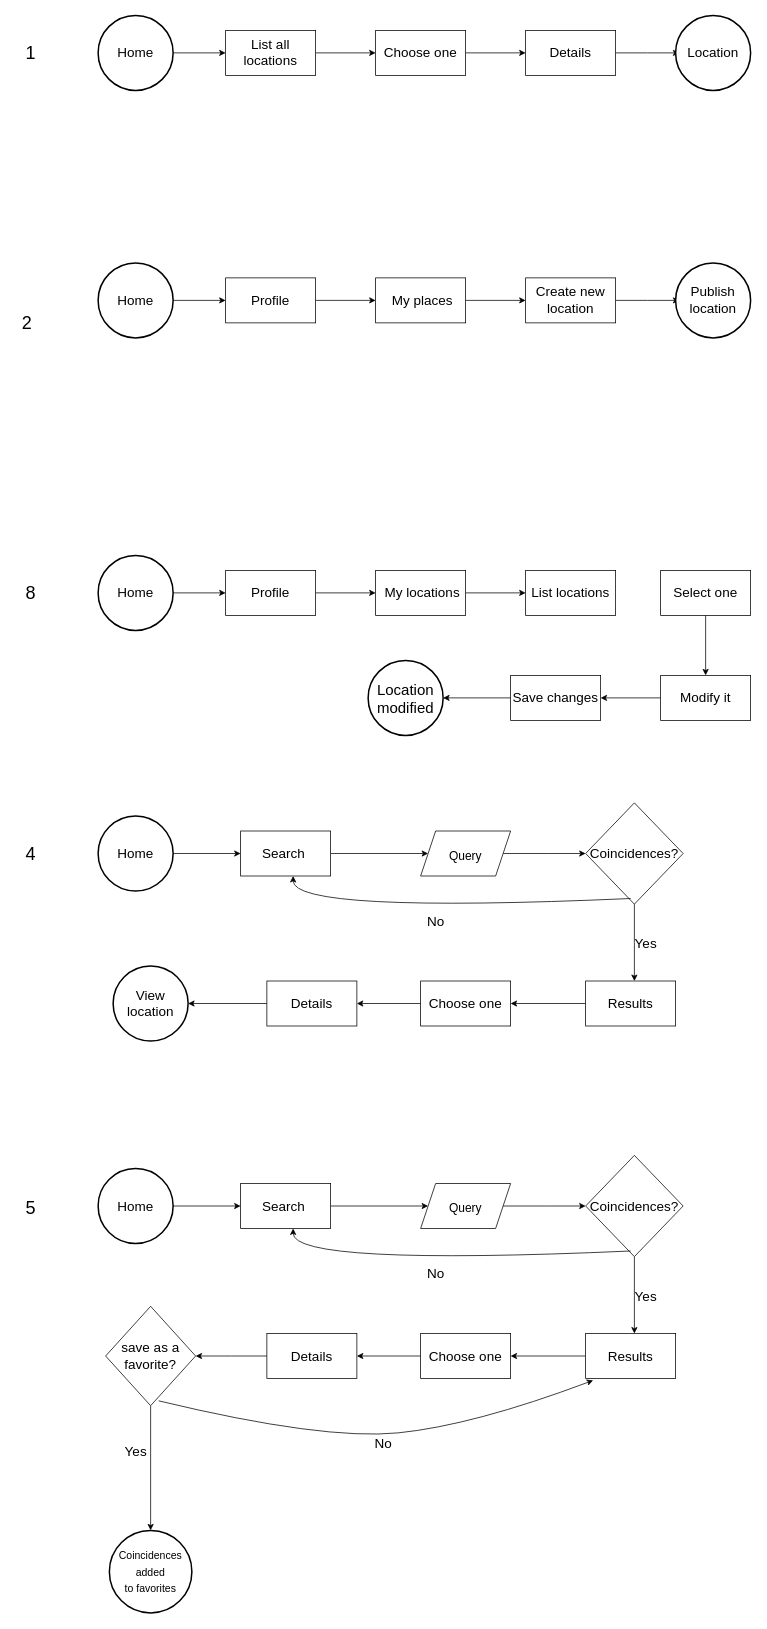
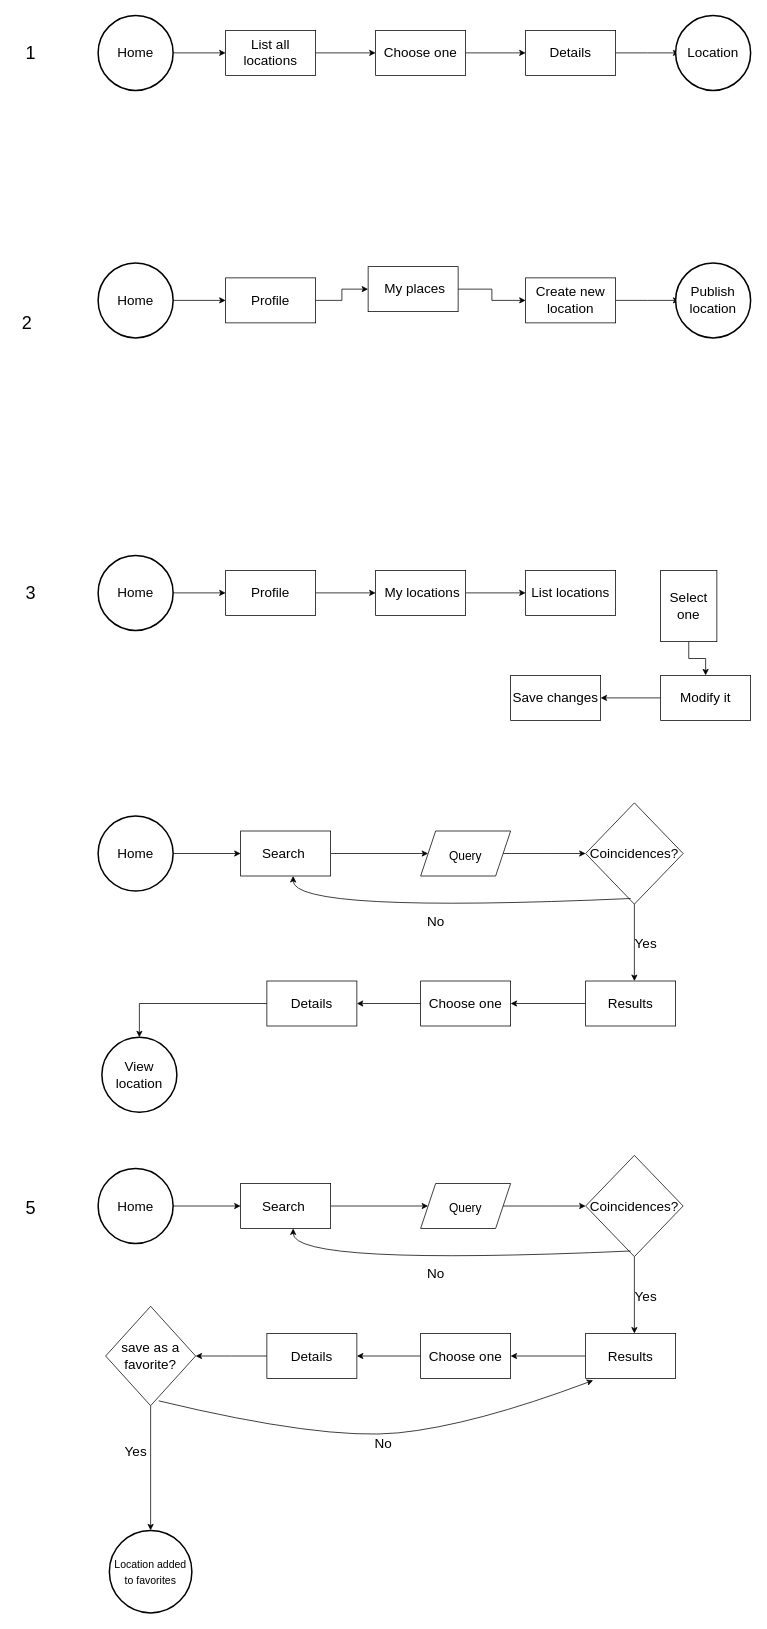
  <mxCell id="0" />
  <mxCell id="1" parent="0" />
  <mxCell id="2" value="" style="edgeStyle=orthogonalEdgeStyle;rounded=0;orthogonalLoop=1;jettySize=auto;html=1;fontSize=24;" parent="1" source="3" target="5" edge="1"><mxGeometry relative="1" as="geometry" /></mxCell>
  <mxCell id="3" value="&lt;font style=&quot;font-size: 18px&quot;&gt;Home&lt;/font&gt;" style="ellipse;whiteSpace=wrap;html=1;aspect=fixed;strokeWidth=2;" parent="1" vertex="1"><mxGeometry x="130" y="1087.5" width="100" height="100" as="geometry" /></mxCell>
  <mxCell id="4" value="" style="edgeStyle=orthogonalEdgeStyle;rounded=0;orthogonalLoop=1;jettySize=auto;html=1;fontSize=18;" parent="1" source="5" target="20" edge="1"><mxGeometry relative="1" as="geometry" /></mxCell>
  <mxCell id="5" value="&lt;font style=&quot;font-size: 18px&quot;&gt;Search&amp;nbsp;&lt;/font&gt;" style="whiteSpace=wrap;html=1;" parent="1" vertex="1"><mxGeometry x="320" y="1107.5" width="120" height="60" as="geometry" /></mxCell>
  <mxCell id="6" value="" style="edgeStyle=orthogonalEdgeStyle;rounded=0;orthogonalLoop=1;jettySize=auto;html=1;fontSize=18;" parent="1" source="7" edge="1"><mxGeometry relative="1" as="geometry"><mxPoint x="845" y="1307.5" as="targetPoint" /></mxGeometry></mxCell>
  <mxCell id="7" value="Coincidences?" style="rhombus;whiteSpace=wrap;html=1;fontSize=18;" parent="1" vertex="1"><mxGeometry x="780" y="1070" width="130" height="135" as="geometry" /></mxCell>
  <mxCell id="8" value="" style="edgeStyle=orthogonalEdgeStyle;rounded=0;orthogonalLoop=1;jettySize=auto;html=1;fontSize=24;" parent="1" source="9" target="11" edge="1"><mxGeometry relative="1" as="geometry" /></mxCell>
  <mxCell id="9" value="&lt;font style=&quot;font-size: 18px&quot;&gt;Home&lt;/font&gt;" style="ellipse;whiteSpace=wrap;html=1;aspect=fixed;strokeWidth=2;" parent="1" vertex="1"><mxGeometry x="130" y="20" width="100" height="100" as="geometry" /></mxCell>
  <mxCell id="10" value="" style="edgeStyle=orthogonalEdgeStyle;rounded=0;orthogonalLoop=1;jettySize=auto;html=1;fontSize=18;" parent="1" source="11" target="15" edge="1"><mxGeometry relative="1" as="geometry" /></mxCell>
  <mxCell id="11" value="&lt;span style=&quot;font-size: 18px&quot;&gt;List all locations&lt;/span&gt;" style="whiteSpace=wrap;html=1;" parent="1" vertex="1"><mxGeometry x="300" y="40" width="120" height="60" as="geometry" /></mxCell>
  <mxCell id="12" value="" style="edgeStyle=orthogonalEdgeStyle;rounded=0;orthogonalLoop=1;jettySize=auto;html=1;fontSize=18;" parent="1" source="13" edge="1"><mxGeometry relative="1" as="geometry"><mxPoint x="905" y="70" as="targetPoint" /></mxGeometry></mxCell>
  <mxCell id="13" value="&lt;span style=&quot;font-size: 18px&quot;&gt;Details&lt;/span&gt;" style="whiteSpace=wrap;html=1;" parent="1" vertex="1"><mxGeometry x="700" y="40" width="120" height="60" as="geometry" /></mxCell>
  <mxCell id="14" value="" style="edgeStyle=orthogonalEdgeStyle;rounded=0;orthogonalLoop=1;jettySize=auto;html=1;fontSize=18;" parent="1" source="15" target="13" edge="1"><mxGeometry relative="1" as="geometry" /></mxCell>
  <mxCell id="15" value="&lt;font style=&quot;font-size: 18px&quot;&gt;Choose one&lt;/font&gt;" style="whiteSpace=wrap;html=1;" parent="1" vertex="1"><mxGeometry x="500" y="40" width="120" height="60" as="geometry" /></mxCell>
  <mxCell id="16" value="&lt;span style=&quot;font-size: 18px&quot;&gt;Location&lt;/span&gt;" style="ellipse;whiteSpace=wrap;html=1;aspect=fixed;strokeWidth=2;" parent="1" vertex="1"><mxGeometry x="900" y="20" width="100" height="100" as="geometry" /></mxCell>
  <mxCell id="17" value="&lt;font style=&quot;font-size: 24px&quot;&gt;1&lt;/font&gt;" style="text;html=1;align=center;verticalAlign=middle;resizable=0;points=[];autosize=1;strokeColor=none;fillColor=none;fontSize=18;" parent="1" vertex="1"><mxGeometry x="25" y="55" width="30" height="30" as="geometry" /></mxCell>
- <mxCell id="18" value="&lt;font style=&quot;font-size: 24px&quot;&gt;4&lt;/font&gt;" style="text;html=1;align=center;verticalAlign=middle;resizable=0;points=[];autosize=1;strokeColor=none;fillColor=none;fontSize=18;" parent="1" vertex="1"><mxGeometry x="25" y="1122.5" width="30" height="30" as="geometry" /></mxCell>
  <mxCell id="19" value="" style="edgeStyle=orthogonalEdgeStyle;rounded=0;orthogonalLoop=1;jettySize=auto;html=1;fontSize=18;" parent="1" source="20" edge="1"><mxGeometry relative="1" as="geometry"><mxPoint x="780" y="1137.5" as="targetPoint" /></mxGeometry></mxCell>
  <mxCell id="20" value="&lt;font size=&quot;3&quot;&gt;Query&lt;/font&gt;" style="shape=parallelogram;perimeter=parallelogramPerimeter;whiteSpace=wrap;html=1;fixedSize=1;fontSize=24;" parent="1" vertex="1"><mxGeometry x="560" y="1107.5" width="120" height="60" as="geometry" /></mxCell>
  <mxCell id="21" value="&lt;font style=&quot;font-size: 24px&quot;&gt;5&lt;/font&gt;" style="text;html=1;align=center;verticalAlign=middle;resizable=0;points=[];autosize=1;strokeColor=none;fillColor=none;fontSize=18;" parent="1" vertex="1"><mxGeometry x="25" y="1595" width="30" height="30" as="geometry" /></mxCell>
  <mxCell id="22" value="" style="edgeStyle=orthogonalEdgeStyle;rounded=0;orthogonalLoop=1;jettySize=auto;html=1;fontSize=24;" parent="1" source="23" target="25" edge="1"><mxGeometry relative="1" as="geometry" /></mxCell>
  <mxCell id="23" value="&lt;font style=&quot;font-size: 18px&quot;&gt;Home&lt;/font&gt;" style="ellipse;whiteSpace=wrap;html=1;aspect=fixed;strokeWidth=2;" parent="1" vertex="1"><mxGeometry x="130" y="350" width="100" height="100" as="geometry" /></mxCell>
  <mxCell id="24" value="" style="edgeStyle=orthogonalEdgeStyle;rounded=0;orthogonalLoop=1;jettySize=auto;html=1;fontSize=18;" parent="1" source="25" target="29" edge="1"><mxGeometry relative="1" as="geometry" /></mxCell>
  <mxCell id="25" value="&lt;span style=&quot;font-size: 18px&quot;&gt;Profile&lt;/span&gt;" style="whiteSpace=wrap;html=1;" parent="1" vertex="1"><mxGeometry x="300" y="370" width="120" height="60" as="geometry" /></mxCell>
  <mxCell id="26" value="" style="edgeStyle=orthogonalEdgeStyle;rounded=0;orthogonalLoop=1;jettySize=auto;html=1;fontSize=18;" parent="1" source="27" edge="1"><mxGeometry relative="1" as="geometry"><mxPoint x="905" y="400" as="targetPoint" /></mxGeometry></mxCell>
  <mxCell id="27" value="&lt;span style=&quot;font-size: 18px&quot;&gt;Create new location&lt;/span&gt;" style="whiteSpace=wrap;html=1;" parent="1" vertex="1"><mxGeometry x="700" y="370" width="120" height="60" as="geometry" /></mxCell>
  <mxCell id="28" value="" style="edgeStyle=orthogonalEdgeStyle;rounded=0;orthogonalLoop=1;jettySize=auto;html=1;fontSize=18;" parent="1" source="29" target="27" edge="1"><mxGeometry relative="1" as="geometry" /></mxCell>
- <mxCell id="29" value="&lt;span style=&quot;font-size: 18px&quot;&gt;&amp;nbsp;My places&lt;/span&gt;" style="whiteSpace=wrap;html=1;" parent="1" vertex="1"><mxGeometry x="500" y="370" width="120" height="60" as="geometry" /></mxCell>
+ <mxCell id="29" value="&lt;span style=&quot;font-size: 18px&quot;&gt;&amp;nbsp;My places&lt;/span&gt;" style="whiteSpace=wrap;html=1;" parent="1" vertex="1"><mxGeometry x="490" y="355" width="120" height="60" as="geometry" /></mxCell>
  <mxCell id="30" value="&lt;span style=&quot;font-size: 18px&quot;&gt;Publish location&lt;/span&gt;" style="ellipse;whiteSpace=wrap;html=1;aspect=fixed;strokeWidth=2;" parent="1" vertex="1"><mxGeometry x="900" y="350" width="100" height="100" as="geometry" /></mxCell>
  <mxCell id="31" value="&lt;font style=&quot;font-size: 24px&quot;&gt;2&lt;/font&gt;" style="text;html=1;align=center;verticalAlign=middle;resizable=0;points=[];autosize=1;strokeColor=none;fillColor=none;fontSize=18;" parent="1" vertex="1"><mxGeometry x="20" y="415" width="30" height="30" as="geometry" /></mxCell>
  <mxCell id="32" value="" style="edgeStyle=orthogonalEdgeStyle;rounded=0;orthogonalLoop=1;jettySize=auto;html=1;fontSize=18;" parent="1" source="33" target="35" edge="1"><mxGeometry relative="1" as="geometry" /></mxCell>
  <mxCell id="33" value="Choose one" style="whiteSpace=wrap;html=1;fontSize=18;" parent="1" vertex="1"><mxGeometry x="560" y="1307.5" width="120" height="60" as="geometry" /></mxCell>
  <mxCell id="34" value="" style="edgeStyle=orthogonalEdgeStyle;rounded=0;orthogonalLoop=1;jettySize=auto;html=1;fontSize=18;" parent="1" source="35" target="36" edge="1"><mxGeometry relative="1" as="geometry" /></mxCell>
  <mxCell id="35" value="Details" style="whiteSpace=wrap;html=1;fontSize=18;" parent="1" vertex="1"><mxGeometry x="355" y="1307.5" width="120" height="60" as="geometry" /></mxCell>
- <mxCell id="36" value="&lt;span style=&quot;font-size: 18px&quot;&gt;View location&lt;/span&gt;" style="ellipse;whiteSpace=wrap;html=1;aspect=fixed;strokeWidth=2;" parent="1" vertex="1"><mxGeometry x="150" y="1287.5" width="100" height="100" as="geometry" /></mxCell>
+ <mxCell id="36" value="&lt;span style=&quot;font-size: 18px&quot;&gt;View location&lt;/span&gt;" style="ellipse;whiteSpace=wrap;html=1;aspect=fixed;strokeWidth=2;" parent="1" vertex="1"><mxGeometry x="135" y="1382.5" width="100" height="100" as="geometry" /></mxCell>
  <mxCell id="37" value="Yes" style="text;html=1;align=center;verticalAlign=middle;resizable=0;points=[];autosize=1;strokeColor=none;fillColor=none;fontSize=18;" parent="1" vertex="1"><mxGeometry x="835" y="1242.5" width="50" height="30" as="geometry" /></mxCell>
  <mxCell id="38" value="" style="curved=1;endArrow=classic;html=1;rounded=0;fontSize=18;" parent="1" edge="1"><mxGeometry width="50" height="50" relative="1" as="geometry"><mxPoint x="840" y="1197.5" as="sourcePoint" /><mxPoint x="390" y="1167.5" as="targetPoint" /><Array as="points"><mxPoint x="390" y="1217.5" /></Array></mxGeometry></mxCell>
  <mxCell id="39" value="No" style="text;html=1;align=center;verticalAlign=middle;resizable=0;points=[];autosize=1;strokeColor=none;fillColor=none;fontSize=18;" parent="1" vertex="1"><mxGeometry x="560" y="1212.5" width="40" height="30" as="geometry" /></mxCell>
  <mxCell id="40" value="" style="edgeStyle=orthogonalEdgeStyle;rounded=0;orthogonalLoop=1;jettySize=auto;html=1;fontSize=18;" parent="1" source="41" target="33" edge="1"><mxGeometry relative="1" as="geometry" /></mxCell>
  <mxCell id="41" value="Results" style="rounded=0;whiteSpace=wrap;html=1;fontSize=18;" parent="1" vertex="1"><mxGeometry x="780" y="1307.5" width="120" height="60" as="geometry" /></mxCell>
  <mxCell id="42" value="" style="edgeStyle=orthogonalEdgeStyle;rounded=0;orthogonalLoop=1;jettySize=auto;html=1;fontSize=24;" parent="1" source="43" target="45" edge="1"><mxGeometry relative="1" as="geometry" /></mxCell>
  <mxCell id="43" value="&lt;font style=&quot;font-size: 18px&quot;&gt;Home&lt;/font&gt;" style="ellipse;whiteSpace=wrap;html=1;aspect=fixed;strokeWidth=2;" parent="1" vertex="1"><mxGeometry x="130" y="1557.5" width="100" height="100" as="geometry" /></mxCell>
  <mxCell id="44" value="" style="edgeStyle=orthogonalEdgeStyle;rounded=0;orthogonalLoop=1;jettySize=auto;html=1;fontSize=18;" parent="1" source="45" target="49" edge="1"><mxGeometry relative="1" as="geometry" /></mxCell>
  <mxCell id="45" value="&lt;font style=&quot;font-size: 18px&quot;&gt;Search&amp;nbsp;&lt;/font&gt;" style="whiteSpace=wrap;html=1;" parent="1" vertex="1"><mxGeometry x="320" y="1577.5" width="120" height="60" as="geometry" /></mxCell>
  <mxCell id="46" value="" style="edgeStyle=orthogonalEdgeStyle;rounded=0;orthogonalLoop=1;jettySize=auto;html=1;fontSize=18;" parent="1" source="47" edge="1"><mxGeometry relative="1" as="geometry"><mxPoint x="845" y="1777.5" as="targetPoint" /></mxGeometry></mxCell>
  <mxCell id="47" value="Coincidences?" style="rhombus;whiteSpace=wrap;html=1;fontSize=18;" parent="1" vertex="1"><mxGeometry x="780" y="1540" width="130" height="135" as="geometry" /></mxCell>
  <mxCell id="48" value="" style="edgeStyle=orthogonalEdgeStyle;rounded=0;orthogonalLoop=1;jettySize=auto;html=1;fontSize=18;" parent="1" source="49" edge="1"><mxGeometry relative="1" as="geometry"><mxPoint x="780" y="1607.5" as="targetPoint" /></mxGeometry></mxCell>
  <mxCell id="49" value="&lt;font size=&quot;3&quot;&gt;Query&lt;/font&gt;" style="shape=parallelogram;perimeter=parallelogramPerimeter;whiteSpace=wrap;html=1;fixedSize=1;fontSize=24;" parent="1" vertex="1"><mxGeometry x="560" y="1577.5" width="120" height="60" as="geometry" /></mxCell>
  <mxCell id="50" value="" style="edgeStyle=orthogonalEdgeStyle;rounded=0;orthogonalLoop=1;jettySize=auto;html=1;fontSize=18;" parent="1" source="51" target="53" edge="1"><mxGeometry relative="1" as="geometry" /></mxCell>
  <mxCell id="51" value="Choose one" style="whiteSpace=wrap;html=1;fontSize=18;" parent="1" vertex="1"><mxGeometry x="560" y="1777.5" width="120" height="60" as="geometry" /></mxCell>
  <mxCell id="52" value="" style="edgeStyle=orthogonalEdgeStyle;rounded=0;orthogonalLoop=1;jettySize=auto;html=1;fontSize=18;" parent="1" source="53" edge="1"><mxGeometry relative="1" as="geometry"><mxPoint x="260" y="1807.5" as="targetPoint" /></mxGeometry></mxCell>
  <mxCell id="53" value="Details" style="whiteSpace=wrap;html=1;fontSize=18;" parent="1" vertex="1"><mxGeometry x="355" y="1777.5" width="120" height="60" as="geometry" /></mxCell>
  <mxCell id="54" value="Yes" style="text;html=1;align=center;verticalAlign=middle;resizable=0;points=[];autosize=1;strokeColor=none;fillColor=none;fontSize=18;" parent="1" vertex="1"><mxGeometry x="835" y="1712.5" width="50" height="30" as="geometry" /></mxCell>
  <mxCell id="55" value="" style="curved=1;endArrow=classic;html=1;rounded=0;fontSize=18;" parent="1" edge="1"><mxGeometry width="50" height="50" relative="1" as="geometry"><mxPoint x="840" y="1667.5" as="sourcePoint" /><mxPoint x="390" y="1637.5" as="targetPoint" /><Array as="points"><mxPoint x="390" y="1687.5" /></Array></mxGeometry></mxCell>
  <mxCell id="56" value="No" style="text;html=1;align=center;verticalAlign=middle;resizable=0;points=[];autosize=1;strokeColor=none;fillColor=none;fontSize=18;" parent="1" vertex="1"><mxGeometry x="560" y="1682.5" width="40" height="30" as="geometry" /></mxCell>
  <mxCell id="57" value="" style="edgeStyle=orthogonalEdgeStyle;rounded=0;orthogonalLoop=1;jettySize=auto;html=1;fontSize=18;" parent="1" source="58" target="51" edge="1"><mxGeometry relative="1" as="geometry" /></mxCell>
  <mxCell id="58" value="Results" style="rounded=0;whiteSpace=wrap;html=1;fontSize=18;" parent="1" vertex="1"><mxGeometry x="780" y="1777.5" width="120" height="60" as="geometry" /></mxCell>
  <mxCell id="59" value="" style="edgeStyle=orthogonalEdgeStyle;rounded=0;orthogonalLoop=1;jettySize=auto;html=1;fontSize=24;" parent="1" source="60" target="62" edge="1"><mxGeometry relative="1" as="geometry" /></mxCell>
  <mxCell id="60" value="&lt;font style=&quot;font-size: 18px&quot;&gt;Home&lt;/font&gt;" style="ellipse;whiteSpace=wrap;html=1;aspect=fixed;strokeWidth=2;" parent="1" vertex="1"><mxGeometry x="130" y="740" width="100" height="100" as="geometry" /></mxCell>
  <mxCell id="61" value="" style="edgeStyle=orthogonalEdgeStyle;rounded=0;orthogonalLoop=1;jettySize=auto;html=1;fontSize=18;" parent="1" source="62" target="65" edge="1"><mxGeometry relative="1" as="geometry" /></mxCell>
  <mxCell id="62" value="&lt;span style=&quot;font-size: 18px&quot;&gt;Profile&lt;/span&gt;" style="whiteSpace=wrap;html=1;" parent="1" vertex="1"><mxGeometry x="300" y="760" width="120" height="60" as="geometry" /></mxCell>
  <mxCell id="63" value="&lt;span style=&quot;font-size: 18px&quot;&gt;List locations&lt;/span&gt;" style="whiteSpace=wrap;html=1;" parent="1" vertex="1"><mxGeometry x="700" y="760" width="120" height="60" as="geometry" /></mxCell>
  <mxCell id="64" value="" style="edgeStyle=orthogonalEdgeStyle;rounded=0;orthogonalLoop=1;jettySize=auto;html=1;fontSize=18;" parent="1" source="65" target="63" edge="1"><mxGeometry relative="1" as="geometry" /></mxCell>
  <mxCell id="65" value="&lt;span style=&quot;font-size: 18px&quot;&gt;&amp;nbsp;My locations&lt;/span&gt;" style="whiteSpace=wrap;html=1;" parent="1" vertex="1"><mxGeometry x="500" y="760" width="120" height="60" as="geometry" /></mxCell>
- <mxCell id="66" value="&lt;font style=&quot;font-size: 24px&quot;&gt;8&lt;/font&gt;" style="text;html=1;align=center;verticalAlign=middle;resizable=0;points=[];autosize=1;strokeColor=none;fillColor=none;fontSize=18;" parent="1" vertex="1"><mxGeometry x="25" y="775" width="30" height="30" as="geometry" /></mxCell>
+ <mxCell id="66" value="&lt;font style=&quot;font-size: 24px&quot;&gt;3&lt;/font&gt;" style="text;html=1;align=center;verticalAlign=middle;resizable=0;points=[];autosize=1;strokeColor=none;fillColor=none;fontSize=18;" parent="1" vertex="1"><mxGeometry x="25" y="775" width="30" height="30" as="geometry" /></mxCell>
  <mxCell id="67" value="" style="edgeStyle=orthogonalEdgeStyle;rounded=0;orthogonalLoop=1;jettySize=auto;html=1;fontSize=18;" parent="1" source="68" target="70" edge="1"><mxGeometry relative="1" as="geometry" /></mxCell>
- <mxCell id="68" value="&lt;font style=&quot;font-size: 18px&quot;&gt;Select one&lt;/font&gt;" style="whiteSpace=wrap;html=1;" parent="1" vertex="1"><mxGeometry x="880" y="760" width="120" height="60" as="geometry" /></mxCell>
+ <mxCell id="68" value="&lt;font style=&quot;font-size: 18px&quot;&gt;Select one&lt;/font&gt;" style="whiteSpace=wrap;html=1;" parent="1" vertex="1"><mxGeometry x="880" y="760" width="75" height="95" as="geometry" /></mxCell>
  <mxCell id="69" value="" style="edgeStyle=orthogonalEdgeStyle;rounded=0;orthogonalLoop=1;jettySize=auto;html=1;fontSize=18;" parent="1" source="70" target="72" edge="1"><mxGeometry relative="1" as="geometry" /></mxCell>
  <mxCell id="70" value="&lt;font style=&quot;font-size: 18px&quot;&gt;Modify it&lt;/font&gt;" style="whiteSpace=wrap;html=1;" parent="1" vertex="1"><mxGeometry x="880" y="900" width="120" height="60" as="geometry" /></mxCell>
- <mxCell id="71" value="" style="edgeStyle=orthogonalEdgeStyle;rounded=0;orthogonalLoop=1;jettySize=auto;html=1;fontSize=18;" parent="1" source="72" target="73" edge="1"><mxGeometry relative="1" as="geometry" /></mxCell>
  <mxCell id="72" value="&lt;font style=&quot;font-size: 18px&quot;&gt;Save changes&lt;/font&gt;" style="whiteSpace=wrap;html=1;" parent="1" vertex="1"><mxGeometry x="680" y="900" width="120" height="60" as="geometry" /></mxCell>
- <mxCell id="73" value="&lt;span style=&quot;font-family: , &amp;#34;blinkmacsystemfont&amp;#34; , &amp;#34;segoe ui&amp;#34; , &amp;#34;roboto&amp;#34; , &amp;#34;helvetica&amp;#34; , &amp;#34;arial&amp;#34; , sans-serif ; font-size: 20px ; text-align: left ; background-color: rgb(255 , 255 , 255)&quot;&gt;Location modified&lt;/span&gt;" style="ellipse;whiteSpace=wrap;html=1;aspect=fixed;strokeWidth=2;" parent="1" vertex="1"><mxGeometry x="490" y="880" width="100" height="100" as="geometry" /></mxCell>
  <mxCell id="74" value="" style="edgeStyle=orthogonalEdgeStyle;rounded=0;orthogonalLoop=1;jettySize=auto;html=1;fontSize=18;entryX=0.5;entryY=0;entryDx=0;entryDy=0;" parent="1" source="75" target="77" edge="1"><mxGeometry relative="1" as="geometry"><mxPoint x="200" y="1990" as="targetPoint" /></mxGeometry></mxCell>
  <mxCell id="75" value="&lt;font style=&quot;font-size: 18px&quot;&gt;save as a favorite?&lt;/font&gt;" style="rhombus;whiteSpace=wrap;html=1;" parent="1" vertex="1"><mxGeometry x="140" y="1741.25" width="120" height="132.5" as="geometry" /></mxCell>
  <mxCell id="76" value="No" style="text;html=1;align=center;verticalAlign=middle;resizable=0;points=[];autosize=1;strokeColor=none;fillColor=none;fontSize=18;" parent="1" vertex="1"><mxGeometry x="490" y="1910" width="40" height="30" as="geometry" /></mxCell>
- <mxCell id="77" value="&lt;span&gt;&lt;font style=&quot;font-size: 14px&quot;&gt;Coincidences added &lt;br&gt;to favorites&lt;/font&gt;&lt;/span&gt;" style="ellipse;whiteSpace=wrap;html=1;aspect=fixed;fontSize=18;strokeWidth=2;" parent="1" vertex="1"><mxGeometry x="145" y="2040" width="110" height="110" as="geometry" /></mxCell>
+ <mxCell id="77" value="&lt;span&gt;&lt;font style=&quot;font-size: 14px&quot;&gt;Location added &lt;br&gt;to favorites&lt;/font&gt;&lt;/span&gt;" style="ellipse;whiteSpace=wrap;html=1;aspect=fixed;fontSize=18;strokeWidth=2;" parent="1" vertex="1"><mxGeometry x="145" y="2040" width="110" height="110" as="geometry" /></mxCell>
  <mxCell id="78" value="Yes" style="text;html=1;align=center;verticalAlign=middle;resizable=0;points=[];autosize=1;strokeColor=none;fillColor=none;fontSize=18;" parent="1" vertex="1"><mxGeometry x="155" y="1920" width="50" height="30" as="geometry" /></mxCell>
  <mxCell id="79" value="" style="curved=1;endArrow=classic;html=1;rounded=0;fontSize=14;exitX=0.589;exitY=0.951;exitDx=0;exitDy=0;exitPerimeter=0;" parent="1" source="75" edge="1"><mxGeometry width="50" height="50" relative="1" as="geometry"><mxPoint x="450" y="1870" as="sourcePoint" /><mxPoint x="790" y="1840" as="targetPoint" /><Array as="points"><mxPoint x="430" y="1920" /><mxPoint x="630" y="1900" /></Array></mxGeometry></mxCell>
